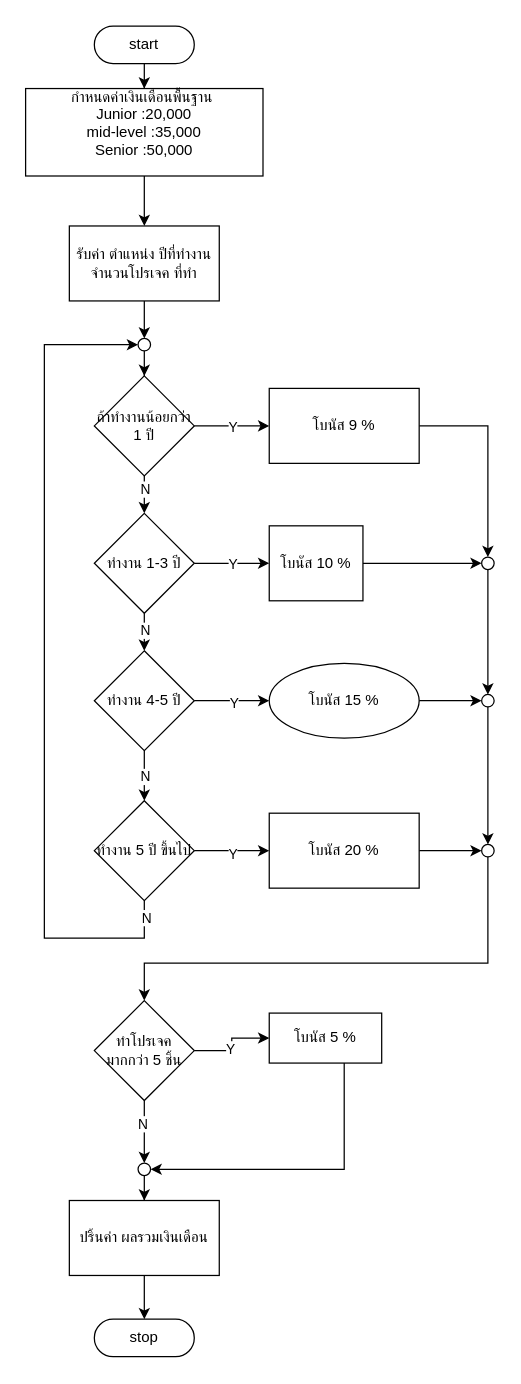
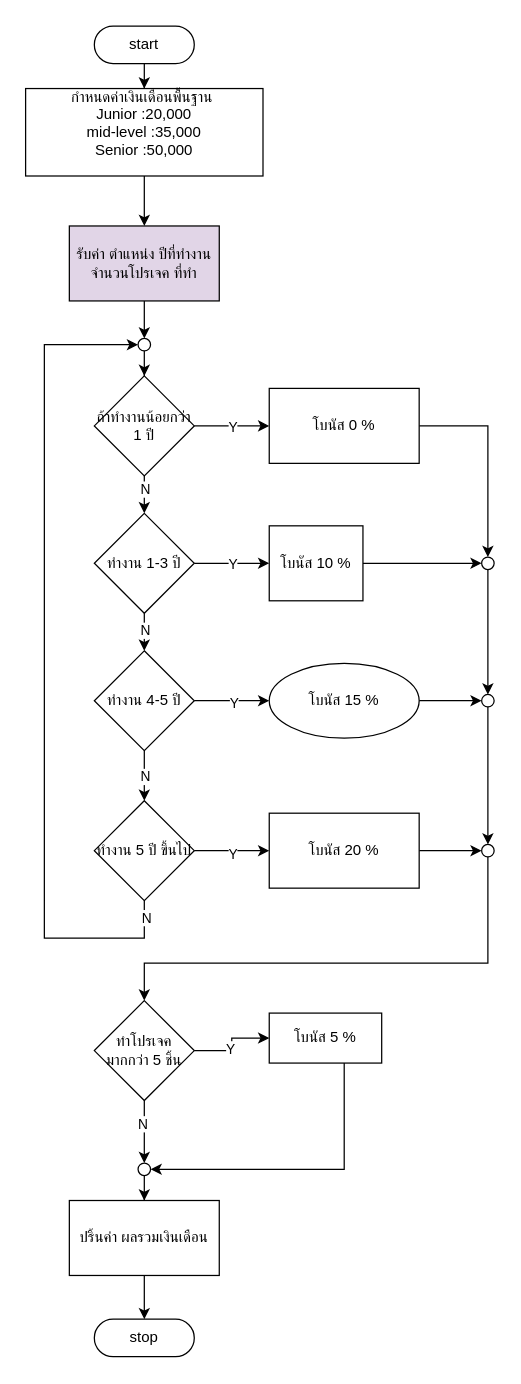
  <mxCell id="0" />
  <mxCell id="1" parent="0" />
  <mxCell id="2" value="" style="edgeStyle=orthogonalEdgeStyle;rounded=0;orthogonalLoop=1;jettySize=auto;html=1;" edge="1" parent="1" source="3" target="5"><mxGeometry relative="1" as="geometry" /></mxCell>
  <mxCell id="3" value="start" style="html=1;dashed=0;whiteSpace=wrap;shape=mxgraph.dfd.start" vertex="1" parent="1"><mxGeometry x="75" y="20" width="80" height="30" as="geometry" /></mxCell>
  <mxCell id="4" value="" style="edgeStyle=orthogonalEdgeStyle;rounded=0;orthogonalLoop=1;jettySize=auto;html=1;" edge="1" parent="1" source="5" target="55"><mxGeometry relative="1" as="geometry" /></mxCell>
  <mxCell id="5" value="&lt;div style=&quot;&quot;&gt;&lt;span style=&quot;background-color: transparent; color: light-dark(rgb(0, 0, 0), rgb(255, 255, 255));&quot;&gt;กำหนดค่าเงินเดือนพื้นฐาน&amp;nbsp;&lt;/span&gt;&lt;/div&gt;&lt;div style=&quot;&quot;&gt;Junior :20,000&lt;/div&gt;&lt;div style=&quot;&quot;&gt;mid-level :35,000&lt;/div&gt;&lt;div&gt;&lt;div style=&quot;&quot;&gt;&lt;span style=&quot;background-color: transparent; color: light-dark(rgb(0, 0, 0), rgb(255, 255, 255));&quot;&gt;Senior :50,000&lt;/span&gt;&lt;/div&gt;&lt;div style=&quot;&quot;&gt;&lt;br&gt;&lt;/div&gt;&lt;/div&gt;" style="whiteSpace=wrap;html=1;dashed=0;align=center;" vertex="1" parent="1"><mxGeometry x="20" y="70" width="190" height="70" as="geometry" /></mxCell>
  <mxCell id="6" value="" style="edgeStyle=orthogonalEdgeStyle;rounded=0;orthogonalLoop=1;jettySize=auto;html=1;" edge="1" parent="1" source="10" target="12"><mxGeometry relative="1" as="geometry" /></mxCell>
  <mxCell id="7" value="Y" style="edgeLabel;html=1;align=center;verticalAlign=middle;resizable=0;points=[];" vertex="1" connectable="0" parent="6"><mxGeometry x="-0.167" y="-2" relative="1" as="geometry"><mxPoint x="5" y="-2" as="offset" /></mxGeometry></mxCell>
  <mxCell id="8" value="" style="edgeStyle=orthogonalEdgeStyle;rounded=0;orthogonalLoop=1;jettySize=auto;html=1;" edge="1" parent="1" source="10" target="17"><mxGeometry relative="1" as="geometry" /></mxCell>
  <mxCell id="9" value="N" style="edgeLabel;html=1;align=center;verticalAlign=middle;resizable=0;points=[];" vertex="1" connectable="0" parent="8"><mxGeometry x="0.2" y="1" relative="1" as="geometry"><mxPoint x="-1" as="offset" /></mxGeometry></mxCell>
  <mxCell id="10" value="ถ้าทำงานน้อยกว่า 1 ปี" style="rhombus;whiteSpace=wrap;html=1;dashed=0;" vertex="1" parent="1"><mxGeometry x="75" y="300" width="80" height="80" as="geometry" /></mxCell>
  <mxCell id="11" style="edgeStyle=orthogonalEdgeStyle;rounded=0;orthogonalLoop=1;jettySize=auto;html=1;entryX=0.5;entryY=0;entryDx=0;entryDy=0;" edge="1" parent="1" source="12" target="35"><mxGeometry relative="1" as="geometry" /></mxCell>
- <mxCell id="12" value="โบนัส 9 %" style="whiteSpace=wrap;html=1;dashed=0;" vertex="1" parent="1"><mxGeometry x="215" y="310" width="120" height="60" as="geometry" /></mxCell>
+ <mxCell id="12" value="โบนัส 0 %" style="whiteSpace=wrap;html=1;dashed=0;" vertex="1" parent="1"><mxGeometry x="215" y="310" width="120" height="60" as="geometry" /></mxCell>
  <mxCell id="13" value="" style="edgeStyle=orthogonalEdgeStyle;rounded=0;orthogonalLoop=1;jettySize=auto;html=1;" edge="1" parent="1" source="17" target="19"><mxGeometry relative="1" as="geometry" /></mxCell>
  <mxCell id="14" value="Y" style="edgeLabel;html=1;align=center;verticalAlign=middle;resizable=0;points=[];" vertex="1" connectable="0" parent="13"><mxGeometry x="-0.064" y="1" relative="1" as="geometry"><mxPoint x="2" y="1" as="offset" /></mxGeometry></mxCell>
  <mxCell id="15" value="" style="edgeStyle=orthogonalEdgeStyle;rounded=0;orthogonalLoop=1;jettySize=auto;html=1;" edge="1" parent="1" source="17" target="24"><mxGeometry relative="1" as="geometry" /></mxCell>
  <mxCell id="16" value="N" style="edgeLabel;html=1;align=center;verticalAlign=middle;resizable=0;points=[];" vertex="1" connectable="0" parent="15"><mxGeometry x="0.319" y="1" relative="1" as="geometry"><mxPoint x="-1" as="offset" /></mxGeometry></mxCell>
  <mxCell id="17" value="ทำงาน 1-3 ปี" style="rhombus;whiteSpace=wrap;html=1;dashed=0;" vertex="1" parent="1"><mxGeometry x="75" y="410" width="80" height="80" as="geometry" /></mxCell>
  <mxCell id="18" style="edgeStyle=orthogonalEdgeStyle;rounded=0;orthogonalLoop=1;jettySize=auto;html=1;entryX=0;entryY=0.5;entryDx=0;entryDy=0;" edge="1" parent="1" source="19" target="35"><mxGeometry relative="1" as="geometry" /></mxCell>
  <mxCell id="19" value="โบนัส 10 %" style="whiteSpace=wrap;html=1;dashed=0;" vertex="1" parent="1"><mxGeometry x="215" y="420" width="75" height="60" as="geometry" /></mxCell>
  <mxCell id="20" value="" style="edgeStyle=orthogonalEdgeStyle;rounded=0;orthogonalLoop=1;jettySize=auto;html=1;" edge="1" parent="1" source="24" target="26"><mxGeometry relative="1" as="geometry" /></mxCell>
  <mxCell id="21" value="Y" style="edgeLabel;html=1;align=center;verticalAlign=middle;resizable=0;points=[];" vertex="1" connectable="0" parent="20"><mxGeometry x="0.028" y="-1" relative="1" as="geometry"><mxPoint as="offset" /></mxGeometry></mxCell>
  <mxCell id="22" value="" style="edgeStyle=orthogonalEdgeStyle;rounded=0;orthogonalLoop=1;jettySize=auto;html=1;" edge="1" parent="1" source="24" target="31"><mxGeometry relative="1" as="geometry" /></mxCell>
  <mxCell id="23" value="N" style="edgeLabel;html=1;align=center;verticalAlign=middle;resizable=0;points=[];" vertex="1" connectable="0" parent="22"><mxGeometry x="-0.438" y="-1" relative="1" as="geometry"><mxPoint x="1" y="9" as="offset" /></mxGeometry></mxCell>
  <mxCell id="24" value="ทำงาน 4-5 ปี" style="rhombus;whiteSpace=wrap;html=1;dashed=0;" vertex="1" parent="1"><mxGeometry x="75" y="520" width="80" height="80" as="geometry" /></mxCell>
  <mxCell id="25" value="" style="edgeStyle=orthogonalEdgeStyle;rounded=0;orthogonalLoop=1;jettySize=auto;html=1;" edge="1" parent="1" source="26" target="37"><mxGeometry relative="1" as="geometry" /></mxCell>
  <mxCell id="26" value="โบนัส 15 %" style="ellipse;whiteSpace=wrap;html=1;dashed=0;" vertex="1" parent="1"><mxGeometry x="215" y="530" width="120" height="60" as="geometry" /></mxCell>
  <mxCell id="27" value="" style="edgeStyle=orthogonalEdgeStyle;rounded=0;orthogonalLoop=1;jettySize=auto;html=1;" edge="1" parent="1" source="31" target="33"><mxGeometry relative="1" as="geometry" /></mxCell>
  <mxCell id="28" value="Y" style="edgeLabel;html=1;align=center;verticalAlign=middle;resizable=0;points=[];" vertex="1" connectable="0" parent="27"><mxGeometry x="0.005" y="-2" relative="1" as="geometry"><mxPoint as="offset" /></mxGeometry></mxCell>
  <mxCell id="29" style="edgeStyle=orthogonalEdgeStyle;rounded=0;orthogonalLoop=1;jettySize=auto;html=1;entryX=0;entryY=0.5;entryDx=0;entryDy=0;" edge="1" parent="1" source="31" target="41"><mxGeometry relative="1" as="geometry"><mxPoint x="45" y="270" as="targetPoint" /><Array as="points"><mxPoint x="115" y="750" /><mxPoint x="35" y="750" /><mxPoint x="35" y="275" /></Array></mxGeometry></mxCell>
  <mxCell id="30" value="N" style="edgeLabel;html=1;align=center;verticalAlign=middle;resizable=0;points=[];" vertex="1" connectable="0" parent="29"><mxGeometry x="-0.962" y="1" relative="1" as="geometry"><mxPoint as="offset" /></mxGeometry></mxCell>
  <mxCell id="31" value="ทำงาน 5 ปี ขึ้นไป" style="rhombus;whiteSpace=wrap;html=1;dashed=0;" vertex="1" parent="1"><mxGeometry x="75" y="640" width="80" height="80" as="geometry" /></mxCell>
  <mxCell id="32" value="" style="edgeStyle=orthogonalEdgeStyle;rounded=0;orthogonalLoop=1;jettySize=auto;html=1;" edge="1" parent="1" source="33" target="39"><mxGeometry relative="1" as="geometry" /></mxCell>
  <mxCell id="33" value="โบนัส 20 %" style="whiteSpace=wrap;html=1;dashed=0;" vertex="1" parent="1"><mxGeometry x="215" y="650" width="120" height="60" as="geometry" /></mxCell>
  <mxCell id="34" value="" style="edgeStyle=orthogonalEdgeStyle;rounded=0;orthogonalLoop=1;jettySize=auto;html=1;" edge="1" parent="1" source="35" target="37"><mxGeometry relative="1" as="geometry" /></mxCell>
  <mxCell id="35" value="" style="ellipse;whiteSpace=wrap;html=1;aspect=fixed;" vertex="1" parent="1"><mxGeometry x="385" y="445" width="10" height="10" as="geometry" /></mxCell>
  <mxCell id="36" value="" style="edgeStyle=orthogonalEdgeStyle;rounded=0;orthogonalLoop=1;jettySize=auto;html=1;" edge="1" parent="1" source="37" target="39"><mxGeometry relative="1" as="geometry" /></mxCell>
  <mxCell id="37" value="" style="ellipse;whiteSpace=wrap;html=1;aspect=fixed;" vertex="1" parent="1"><mxGeometry x="385" y="555" width="10" height="10" as="geometry" /></mxCell>
  <mxCell id="38" style="edgeStyle=orthogonalEdgeStyle;rounded=0;orthogonalLoop=1;jettySize=auto;html=1;entryX=0.5;entryY=0;entryDx=0;entryDy=0;" edge="1" parent="1" source="39" target="46"><mxGeometry relative="1" as="geometry"><Array as="points"><mxPoint x="390" y="770" /><mxPoint x="115" y="770" /></Array></mxGeometry></mxCell>
  <mxCell id="39" value="" style="ellipse;whiteSpace=wrap;html=1;aspect=fixed;" vertex="1" parent="1"><mxGeometry x="385" y="675" width="10" height="10" as="geometry" /></mxCell>
  <mxCell id="40" value="" style="edgeStyle=orthogonalEdgeStyle;rounded=0;orthogonalLoop=1;jettySize=auto;html=1;" edge="1" parent="1" source="41" target="10"><mxGeometry relative="1" as="geometry" /></mxCell>
  <mxCell id="41" value="" style="ellipse;whiteSpace=wrap;html=1;aspect=fixed;" vertex="1" parent="1"><mxGeometry x="110" y="270" width="10" height="10" as="geometry" /></mxCell>
  <mxCell id="42" value="" style="edgeStyle=orthogonalEdgeStyle;rounded=0;orthogonalLoop=1;jettySize=auto;html=1;" edge="1" parent="1" source="46" target="48"><mxGeometry relative="1" as="geometry" /></mxCell>
  <mxCell id="43" value="Y" style="edgeLabel;html=1;align=center;verticalAlign=middle;resizable=0;points=[];" vertex="1" connectable="0" parent="42"><mxGeometry x="-0.1" y="2" relative="1" as="geometry"><mxPoint as="offset" /></mxGeometry></mxCell>
  <mxCell id="44" value="" style="edgeStyle=orthogonalEdgeStyle;rounded=0;orthogonalLoop=1;jettySize=auto;html=1;entryX=0.5;entryY=0;entryDx=0;entryDy=0;" edge="1" parent="1" source="46" target="52"><mxGeometry relative="1" as="geometry" /></mxCell>
  <mxCell id="45" value="N" style="edgeLabel;html=1;align=center;verticalAlign=middle;resizable=0;points=[];" vertex="1" connectable="0" parent="44"><mxGeometry x="-0.274" y="-2" relative="1" as="geometry"><mxPoint as="offset" /></mxGeometry></mxCell>
  <mxCell id="46" value="ทำโปรเจค มากกว่า 5 ชิ้น" style="rhombus;whiteSpace=wrap;html=1;dashed=0;" vertex="1" parent="1"><mxGeometry x="75" y="800" width="80" height="80" as="geometry" /></mxCell>
  <mxCell id="47" style="edgeStyle=orthogonalEdgeStyle;rounded=0;orthogonalLoop=1;jettySize=auto;html=1;entryX=1;entryY=0.5;entryDx=0;entryDy=0;" edge="1" parent="1" source="48" target="52"><mxGeometry relative="1" as="geometry"><Array as="points"><mxPoint x="275" y="935" /></Array></mxGeometry></mxCell>
  <mxCell id="48" value="โบนัส 5 %" style="whiteSpace=wrap;html=1;dashed=0;" vertex="1" parent="1"><mxGeometry x="215" y="810" width="90" height="40" as="geometry" /></mxCell>
  <mxCell id="49" value="" style="edgeStyle=orthogonalEdgeStyle;rounded=0;orthogonalLoop=1;jettySize=auto;html=1;" edge="1" parent="1" source="50" target="53"><mxGeometry relative="1" as="geometry" /></mxCell>
  <mxCell id="50" value="ปริ้นค่า ผลรวมเงินเดือน" style="whiteSpace=wrap;html=1;dashed=0;" vertex="1" parent="1"><mxGeometry x="55" y="960" width="120" height="60" as="geometry" /></mxCell>
  <mxCell id="51" value="" style="edgeStyle=orthogonalEdgeStyle;rounded=0;orthogonalLoop=1;jettySize=auto;html=1;" edge="1" parent="1" source="52" target="50"><mxGeometry relative="1" as="geometry" /></mxCell>
  <mxCell id="52" value="" style="ellipse;whiteSpace=wrap;html=1;aspect=fixed;" vertex="1" parent="1"><mxGeometry x="110" y="930" width="10" height="10" as="geometry" /></mxCell>
  <mxCell id="53" value="stop" style="html=1;dashed=0;whiteSpace=wrap;shape=mxgraph.dfd.start" vertex="1" parent="1"><mxGeometry x="75" y="1055" width="80" height="30" as="geometry" /></mxCell>
  <mxCell id="54" style="edgeStyle=orthogonalEdgeStyle;rounded=0;orthogonalLoop=1;jettySize=auto;html=1;entryX=0.5;entryY=0;entryDx=0;entryDy=0;" edge="1" parent="1" source="55" target="41"><mxGeometry relative="1" as="geometry" /></mxCell>
- <mxCell id="55" value="รับค่า ตำแหน่ง ปีที่ทำงาน จำนวนโปรเจค ที่ทำ" style="whiteSpace=wrap;html=1;dashed=0;" vertex="1" parent="1"><mxGeometry x="55" y="180" width="120" height="60" as="geometry" /></mxCell>
+ <mxCell id="55" value="รับค่า ตำแหน่ง ปีที่ทำงาน จำนวนโปรเจค ที่ทำ" style="whiteSpace=wrap;html=1;dashed=0;fillColor=#e1d5e7;" vertex="1" parent="1"><mxGeometry x="55" y="180" width="120" height="60" as="geometry" /></mxCell>
